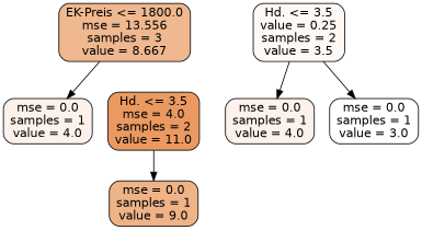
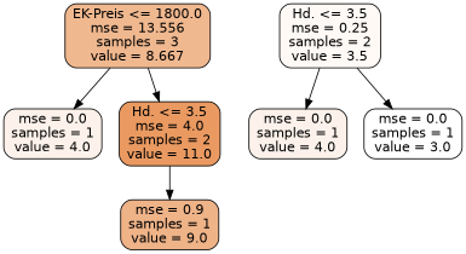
  digraph {
    node [color=black fillcolor="#fcf2eb" fontname=helvetica shape=box style="filled, rounded"]
    edge [fontname=helvetica]
    n1 [fillcolor="#f0b88f" label="EK-Preis <= 1800.0\nmse = 13.556\nsamples = 3\nvalue = 8.667"]
    n2 [label="mse = 0.0\nsamples = 1\nvalue = 4.0"]
    n3 [fillcolor="#ea9a61" label="Hd. <= 3.5\nmse = 4.0\nsamples = 2\nvalue = 11.0"]
-   n4 [fillcolor="#fef9f5" label="Hd. <= 3.5\nvalue = 0.25\nsamples = 2\nvalue = 3.5"]
+   n4 [fillcolor="#fef9f5" label="Hd. <= 3.5\nmse = 0.25\nsamples = 2\nvalue = 3.5"]
    n5 [label="mse = 0.0\nsamples = 1\nvalue = 4.0"]
    n6 [fillcolor="#ffffff" label="mse = 0.0\nsamples = 1\nvalue = 3.0"]
-   n7 [fillcolor="#efb388" label="mse = 0.0\nsamples = 1\nvalue = 9.0"]
+   n7 [fillcolor="#efb388" label="mse = 0.9\nsamples = 1\nvalue = 9.0"]
    n1 -> n2
+   n1 -> n3
    n3 -> n7
    n4 -> n5
    n4 -> n6
  }
